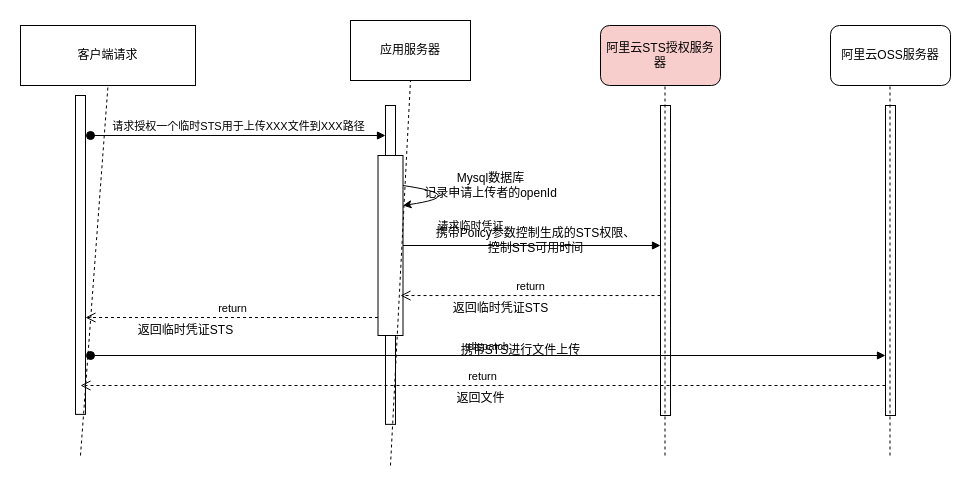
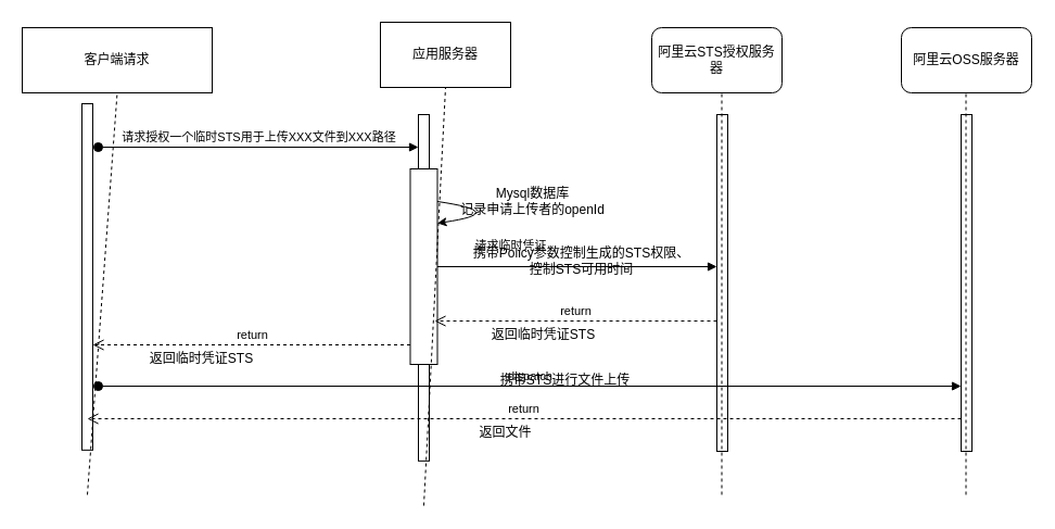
  <mxCell id="0" />
  <mxCell id="1" parent="0" />
  <mxCell id="2" value="客户端请求" style="rounded=0;whiteSpace=wrap;html=1;" vertex="1" parent="1"><mxGeometry x="20" y="25" width="175" height="60" as="geometry" /></mxCell>
  <mxCell id="3" value="应用服务器" style="rounded=0;whiteSpace=wrap;html=1;" vertex="1" parent="1"><mxGeometry x="350" y="20" width="120" height="60" as="geometry" /></mxCell>
  <mxCell id="4" value="阿里云OSS服务器" style="rounded=1;whiteSpace=wrap;html=1;" vertex="1" parent="1"><mxGeometry x="830" y="25" width="120" height="60" as="geometry" /></mxCell>
  <mxCell id="5" value="" style="group" vertex="1" connectable="0" parent="1"><mxGeometry x="75" y="95" width="10" height="360" as="geometry" /></mxCell>
  <mxCell id="6" value="" style="html=1;points=[[0,0,0,0,5],[0,1,0,0,-5],[1,0,0,0,5],[1,1,0,0,-5]];perimeter=orthogonalPerimeter;outlineConnect=0;targetShapes=umlLifeline;portConstraint=eastwest;newEdgeStyle={&quot;curved&quot;:0,&quot;rounded&quot;:0};" vertex="1" parent="5"><mxGeometry width="10" height="318.857" as="geometry" /></mxCell>
  <mxCell id="7" value="" style="endArrow=none;dashed=1;html=1;rounded=0;entryX=0.5;entryY=1;entryDx=0;entryDy=0;" edge="1" parent="5" target="2"><mxGeometry width="50" height="50" relative="1" as="geometry"><mxPoint x="5" y="360.0" as="sourcePoint" /><mxPoint x="455" y="246.857" as="targetPoint" /></mxGeometry></mxCell>
  <mxCell id="8" value="" style="html=1;points=[[0,0,0,0,5],[0,1,0,0,-5],[1,0,0,0,5],[1,1,0,0,-5]];perimeter=orthogonalPerimeter;outlineConnect=0;targetShapes=umlLifeline;portConstraint=eastwest;newEdgeStyle={&quot;curved&quot;:0,&quot;rounded&quot;:0};" vertex="1" parent="1"><mxGeometry x="885" y="105" width="10" height="310" as="geometry" /></mxCell>
  <mxCell id="9" value="" style="endArrow=none;dashed=1;html=1;rounded=0;entryX=0.5;entryY=1;entryDx=0;entryDy=0;" edge="1" parent="1"><mxGeometry width="50" height="50" relative="1" as="geometry"><mxPoint x="889.5" y="455" as="sourcePoint" /><mxPoint x="889.5" y="85" as="targetPoint" /></mxGeometry></mxCell>
  <mxCell id="10" value="" style="group" vertex="1" connectable="0" parent="1"><mxGeometry x="380" y="105" width="20" height="360" as="geometry" /></mxCell>
  <mxCell id="11" value="" style="html=1;points=[[0,0,0,0,5],[0,1,0,0,-5],[1,0,0,0,5],[1,1,0,0,-5]];perimeter=orthogonalPerimeter;outlineConnect=0;targetShapes=umlLifeline;portConstraint=eastwest;newEdgeStyle={&quot;curved&quot;:0,&quot;rounded&quot;:0};" vertex="1" parent="10"><mxGeometry x="5" width="10" height="318.857" as="geometry" /></mxCell>
  <mxCell id="12" value="" style="html=1;points=[[0,0,0,0,5],[0,1,0,0,-5],[1,0,0,0,5],[1,1,0,0,-5]];perimeter=orthogonalPerimeter;outlineConnect=0;targetShapes=umlLifeline;portConstraint=eastwest;newEdgeStyle={&quot;curved&quot;:0,&quot;rounded&quot;:0};" vertex="1" parent="10"><mxGeometry x="-2.5" y="50" width="25" height="180" as="geometry" /></mxCell>
  <mxCell id="13" value="请求授权一个临时STS用于上传XXX文件到XXX路径" style="html=1;verticalAlign=bottom;startArrow=oval;startFill=1;endArrow=block;startSize=8;curved=0;rounded=0;" edge="1" parent="1" target="11"><mxGeometry width="60" relative="1" as="geometry"><mxPoint x="90" y="135" as="sourcePoint" /><mxPoint x="530" y="355" as="targetPoint" /></mxGeometry></mxCell>
  <mxCell id="14" value="" style="endArrow=none;dashed=1;html=1;rounded=0;entryX=0.5;entryY=1;entryDx=0;entryDy=0;" edge="1" parent="1" target="3"><mxGeometry width="50" height="50" relative="1" as="geometry"><mxPoint x="390" y="465" as="sourcePoint" /><mxPoint x="840" y="351.857" as="targetPoint" /></mxGeometry></mxCell>
  <mxCell id="15" value="&lt;div&gt;Mysql数据库&lt;/div&gt;&lt;div&gt;记录申请上传者的openId&lt;/div&gt;" style="text;html=1;align=center;verticalAlign=middle;resizable=0;points=[];autosize=1;strokeColor=none;fillColor=none;" vertex="1" parent="1"><mxGeometry x="410" y="165" width="160" height="40" as="geometry" /></mxCell>
- <mxCell id="16" value="阿里云STS授权服务器" style="rounded=1;whiteSpace=wrap;html=1;fillColor=#f8cecc;" vertex="1" parent="1"><mxGeometry x="600" y="25" width="120" height="60" as="geometry" /></mxCell>
+ <mxCell id="16" value="阿里云STS授权服务器" style="rounded=1;whiteSpace=wrap;html=1;" vertex="1" parent="1"><mxGeometry x="600" y="25" width="120" height="60" as="geometry" /></mxCell>
  <mxCell id="17" value="" style="html=1;points=[[0,0,0,0,5],[0,1,0,0,-5],[1,0,0,0,5],[1,1,0,0,-5]];perimeter=orthogonalPerimeter;outlineConnect=0;targetShapes=umlLifeline;portConstraint=eastwest;newEdgeStyle={&quot;curved&quot;:0,&quot;rounded&quot;:0};" vertex="1" parent="1"><mxGeometry x="660" y="105" width="10" height="310" as="geometry" /></mxCell>
  <mxCell id="18" value="" style="endArrow=none;dashed=1;html=1;rounded=0;entryX=0.5;entryY=1;entryDx=0;entryDy=0;" edge="1" parent="1"><mxGeometry width="50" height="50" relative="1" as="geometry"><mxPoint x="664.5" y="455" as="sourcePoint" /><mxPoint x="664.5" y="85" as="targetPoint" /></mxGeometry></mxCell>
  <mxCell id="19" value="" style="curved=1;endArrow=classic;html=1;rounded=0;" edge="1" parent="1"><mxGeometry width="50" height="50" relative="1" as="geometry"><mxPoint x="402.5" y="185" as="sourcePoint" /><mxPoint x="402.5" y="205" as="targetPoint" /><Array as="points"><mxPoint x="470" y="195" /></Array></mxGeometry></mxCell>
  <mxCell id="20" value="请求临时凭证" style="html=1;verticalAlign=bottom;endArrow=block;curved=0;rounded=0;" edge="1" parent="1" source="12" target="17"><mxGeometry x="-0.476" y="10" width="80" relative="1" as="geometry"><mxPoint x="460" y="355" as="sourcePoint" /><mxPoint x="540" y="355" as="targetPoint" /><mxPoint as="offset" /></mxGeometry></mxCell>
  <mxCell id="21" value="&lt;div&gt;携带Policy参数控制生成的STS权限、&lt;/div&gt;&lt;div&gt;控制STS可用时间&lt;/div&gt;" style="text;html=1;align=center;verticalAlign=middle;resizable=0;points=[];autosize=1;strokeColor=none;fillColor=none;" vertex="1" parent="1"><mxGeometry x="425" y="220" width="220" height="40" as="geometry" /></mxCell>
  <mxCell id="22" value="return" style="html=1;verticalAlign=bottom;endArrow=open;dashed=1;endSize=8;curved=0;rounded=0;entryX=0.9;entryY=0.778;entryDx=0;entryDy=0;entryPerimeter=0;" edge="1" parent="1" source="17" target="12"><mxGeometry relative="1" as="geometry"><mxPoint x="540" y="355" as="sourcePoint" /><mxPoint x="460" y="355" as="targetPoint" /></mxGeometry></mxCell>
  <mxCell id="23" value="返回临时凭证STS" style="text;html=1;align=center;verticalAlign=middle;resizable=0;points=[];autosize=1;strokeColor=none;fillColor=none;" vertex="1" parent="1"><mxGeometry x="440" y="293" width="120" height="30" as="geometry" /></mxCell>
  <mxCell id="24" value="return" style="html=1;verticalAlign=bottom;endArrow=open;dashed=1;endSize=8;curved=0;rounded=0;entryX=0.9;entryY=0.778;entryDx=0;entryDy=0;entryPerimeter=0;" edge="1" parent="1" source="12"><mxGeometry relative="1" as="geometry"><mxPoint x="345" y="317" as="sourcePoint" /><mxPoint x="85" y="317" as="targetPoint" /></mxGeometry></mxCell>
  <mxCell id="25" value="返回临时凭证STS" style="text;html=1;align=center;verticalAlign=middle;resizable=0;points=[];autosize=1;strokeColor=none;fillColor=none;" vertex="1" parent="1"><mxGeometry x="125" y="315" width="120" height="30" as="geometry" /></mxCell>
  <mxCell id="26" value="dispatch" style="html=1;verticalAlign=bottom;startArrow=oval;startFill=1;endArrow=block;startSize=8;curved=0;rounded=0;" edge="1" parent="1" target="8"><mxGeometry width="60" relative="1" as="geometry"><mxPoint x="90" y="355" as="sourcePoint" /><mxPoint x="530" y="355" as="targetPoint" /></mxGeometry></mxCell>
  <mxCell id="27" value="携带STS进行文件上传" style="text;html=1;align=center;verticalAlign=middle;resizable=0;points=[];autosize=1;strokeColor=none;fillColor=none;" vertex="1" parent="1"><mxGeometry x="450" y="335" width="140" height="30" as="geometry" /></mxCell>
  <mxCell id="28" value="return" style="html=1;verticalAlign=bottom;endArrow=open;dashed=1;endSize=8;curved=0;rounded=0;" edge="1" parent="1" source="8"><mxGeometry relative="1" as="geometry"><mxPoint x="540" y="355" as="sourcePoint" /><mxPoint x="80" y="385" as="targetPoint" /><Array as="points"><mxPoint x="500" y="385" /></Array></mxGeometry></mxCell>
- <mxCell id="29" value="返回文件" style="text;html=1;align=center;verticalAlign=middle;resizable=0;points=[];autosize=1;strokeColor=none;fillColor=none;" vertex="1" parent="1"><mxGeometry x="445" y="383" width="70" height="30" as="geometry" /></mxCell>
+ <mxCell id="29" value="返回文件" style="text;html=1;align=center;verticalAlign=middle;resizable=0;points=[];autosize=1;strokeColor=none;fillColor=none;" vertex="1" parent="1"><mxGeometry x="430" y="383" width="70" height="30" as="geometry" /></mxCell>
